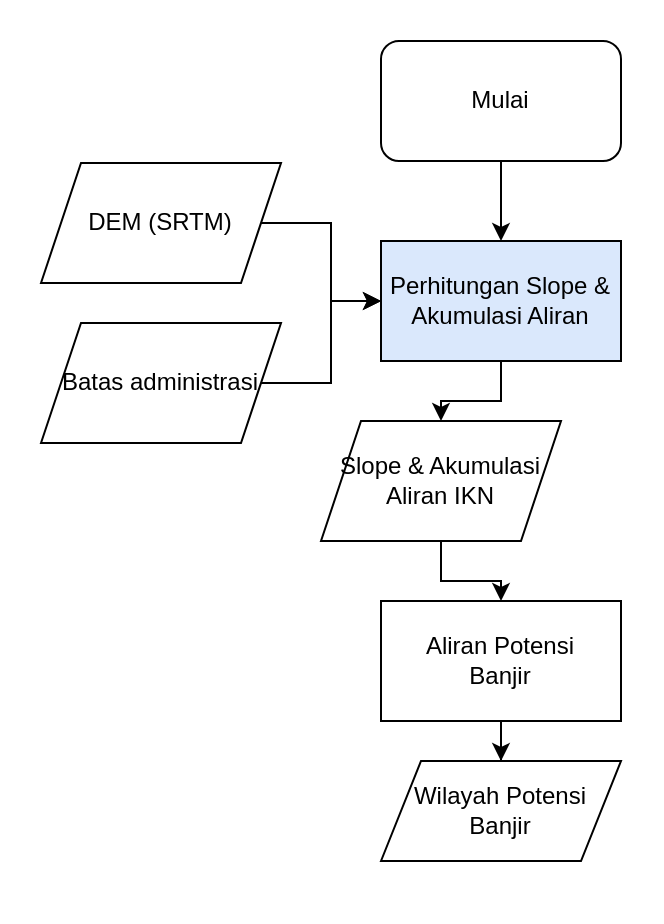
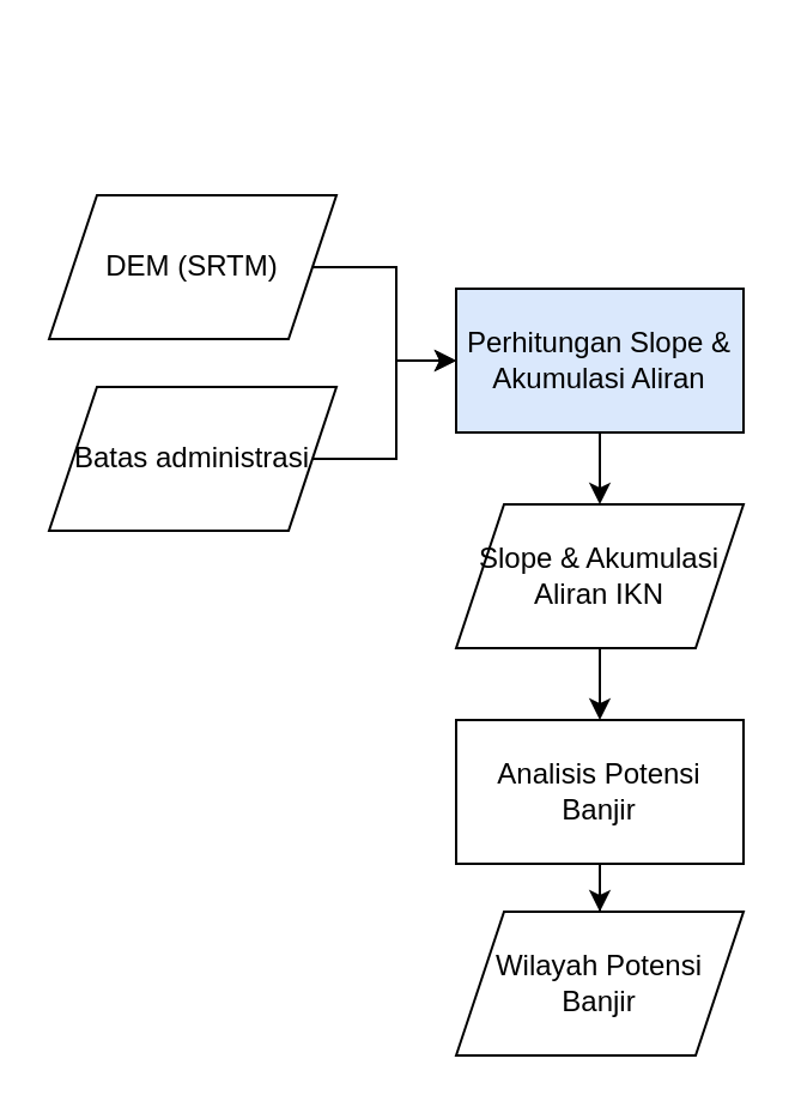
  <mxCell id="0" />
  <mxCell id="1" parent="0" />
- <mxCell id="2" style="edgeStyle=orthogonalEdgeStyle;rounded=0;orthogonalLoop=1;jettySize=auto;html=1;entryX=0.5;entryY=0;entryDx=0;entryDy=0;" edge="1" parent="1" source="3" target="5"><mxGeometry relative="1" as="geometry" /></mxCell>
- <mxCell id="3" value="Mulai" style="rounded=1;whiteSpace=wrap;html=1;" vertex="1" parent="1"><mxGeometry x="190" y="20" width="120" height="60" as="geometry" /></mxCell>
  <mxCell id="4" style="edgeStyle=orthogonalEdgeStyle;rounded=0;orthogonalLoop=1;jettySize=auto;html=1;entryX=0.5;entryY=0;entryDx=0;entryDy=0;" edge="1" parent="1" source="5" target="9"><mxGeometry relative="1" as="geometry" /></mxCell>
  <mxCell id="5" value="Perhitungan Slope &amp;amp; Akumulasi Aliran" style="rounded=0;whiteSpace=wrap;html=1;fillColor=#dae8fc;" vertex="1" parent="1"><mxGeometry x="190" y="120" width="120" height="60" as="geometry" /></mxCell>
  <mxCell id="6" style="edgeStyle=orthogonalEdgeStyle;rounded=0;orthogonalLoop=1;jettySize=auto;html=1;entryX=0;entryY=0.5;entryDx=0;entryDy=0;" edge="1" parent="1" source="7" target="5"><mxGeometry relative="1" as="geometry" /></mxCell>
  <mxCell id="7" value="DEM (SRTM)" style="shape=parallelogram;perimeter=parallelogramPerimeter;whiteSpace=wrap;html=1;fixedSize=1;" vertex="1" parent="1"><mxGeometry x="20" y="81" width="120" height="60" as="geometry" /></mxCell>
  <mxCell id="8" value="" style="edgeStyle=orthogonalEdgeStyle;rounded=0;orthogonalLoop=1;jettySize=auto;html=1;" edge="1" parent="1" source="9" target="11"><mxGeometry relative="1" as="geometry" /></mxCell>
- <mxCell id="9" value="Slope &amp;amp; Akumulasi Aliran IKN" style="shape=parallelogram;perimeter=parallelogramPerimeter;whiteSpace=wrap;html=1;fixedSize=1;" vertex="1" parent="1"><mxGeometry x="160" y="210" width="120" height="60" as="geometry" /></mxCell>
+ <mxCell id="9" value="Slope &amp;amp; Akumulasi Aliran IKN" style="shape=parallelogram;perimeter=parallelogramPerimeter;whiteSpace=wrap;html=1;fixedSize=1;" vertex="1" parent="1"><mxGeometry x="190" y="210" width="120" height="60" as="geometry" /></mxCell>
  <mxCell id="10" style="edgeStyle=orthogonalEdgeStyle;rounded=0;orthogonalLoop=1;jettySize=auto;html=1;entryX=0.5;entryY=0;entryDx=0;entryDy=0;" edge="1" parent="1" source="11" target="14"><mxGeometry relative="1" as="geometry" /></mxCell>
- <mxCell id="11" value="Aliran Potensi&lt;div&gt;Banjir&lt;/div&gt;" style="whiteSpace=wrap;html=1;" vertex="1" parent="1"><mxGeometry x="190" y="300" width="120" height="60" as="geometry" /></mxCell>
+ <mxCell id="11" value="Analisis Potensi&lt;div&gt;Banjir&lt;/div&gt;" style="whiteSpace=wrap;html=1;" vertex="1" parent="1"><mxGeometry x="190" y="300" width="120" height="60" as="geometry" /></mxCell>
  <mxCell id="12" style="edgeStyle=orthogonalEdgeStyle;rounded=0;orthogonalLoop=1;jettySize=auto;html=1;entryX=0;entryY=0.5;entryDx=0;entryDy=0;" edge="1" parent="1" source="13" target="5"><mxGeometry relative="1" as="geometry" /></mxCell>
  <mxCell id="13" value="Batas administrasi" style="shape=parallelogram;perimeter=parallelogramPerimeter;whiteSpace=wrap;html=1;fixedSize=1;" vertex="1" parent="1"><mxGeometry x="20" y="161" width="120" height="60" as="geometry" /></mxCell>
- <mxCell id="14" value="Wilayah Potensi&lt;div&gt;Banjir&lt;/div&gt;" style="shape=parallelogram;perimeter=parallelogramPerimeter;whiteSpace=wrap;html=1;fixedSize=1;" vertex="1" parent="1"><mxGeometry x="190" y="380" width="120" height="50" as="geometry" /></mxCell>
+ <mxCell id="14" value="Wilayah Potensi&lt;div&gt;Banjir&lt;/div&gt;" style="shape=parallelogram;perimeter=parallelogramPerimeter;whiteSpace=wrap;html=1;fixedSize=1;" vertex="1" parent="1"><mxGeometry x="190" y="380" width="120" height="60" as="geometry" /></mxCell>
